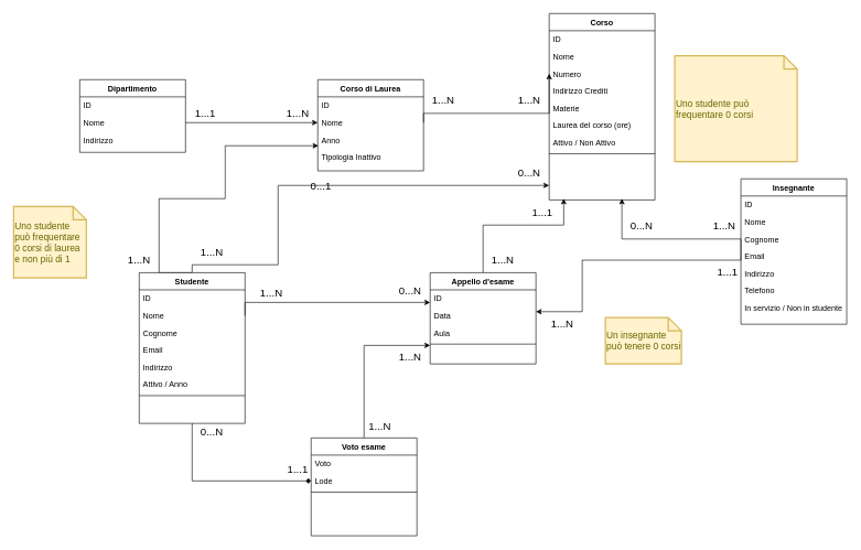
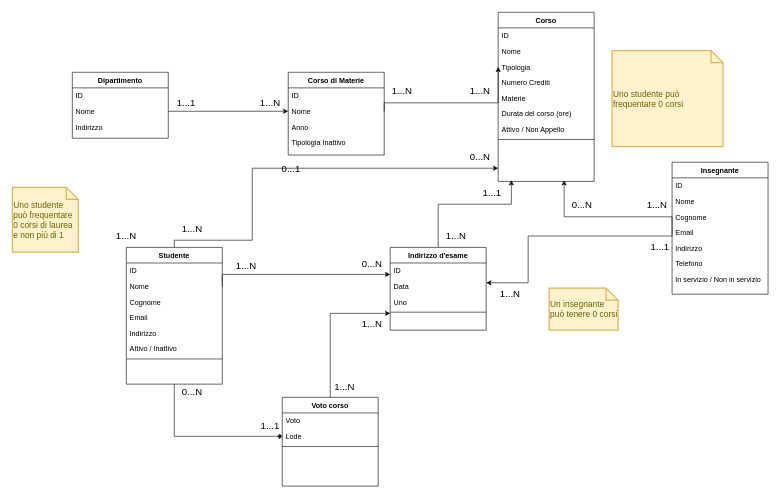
  <mxCell id="0" />
  <mxCell id="1" parent="0" />
  <mxCell id="2" value="Dipartimento" style="swimlane;fontStyle=1;align=center;verticalAlign=top;childLayout=stackLayout;horizontal=1;startSize=26;horizontalStack=0;resizeParent=1;resizeLast=0;collapsible=1;marginBottom=0;rounded=0;shadow=0;strokeWidth=1;" parent="1" vertex="1"><mxGeometry x="120" y="120" width="160" height="110" as="geometry"><mxRectangle x="220" y="120" width="160" height="26" as="alternateBounds" /></mxGeometry></mxCell>
  <mxCell id="3" value="ID" style="text;align=left;verticalAlign=top;spacingLeft=4;spacingRight=4;overflow=hidden;rotatable=0;points=[[0,0.5],[1,0.5]];portConstraint=eastwest;" parent="2" vertex="1"><mxGeometry y="26" width="160" height="26" as="geometry" /></mxCell>
  <mxCell id="4" value="Nome" style="text;align=left;verticalAlign=top;spacingLeft=4;spacingRight=4;overflow=hidden;rotatable=0;points=[[0,0.5],[1,0.5]];portConstraint=eastwest;" parent="2" vertex="1"><mxGeometry y="52" width="160" height="26" as="geometry" /></mxCell>
  <mxCell id="5" value="Indirizzo" style="text;align=left;verticalAlign=top;spacingLeft=4;spacingRight=4;overflow=hidden;rotatable=0;points=[[0,0.5],[1,0.5]];portConstraint=eastwest;rounded=0;shadow=0;html=0;" parent="2" vertex="1"><mxGeometry y="78" width="160" height="26" as="geometry" /></mxCell>
- <mxCell id="6" value="Corso di Laurea" style="swimlane;fontStyle=1;align=center;verticalAlign=top;childLayout=stackLayout;horizontal=1;startSize=26;horizontalStack=0;resizeParent=1;resizeLast=0;collapsible=1;marginBottom=0;rounded=0;shadow=0;strokeWidth=1;" vertex="1" parent="1"><mxGeometry x="480" y="120" width="160" height="138" as="geometry"><mxRectangle x="220" y="120" width="160" height="26" as="alternateBounds" /></mxGeometry></mxCell>
+ <mxCell id="6" value="Corso di Materie" style="swimlane;fontStyle=1;align=center;verticalAlign=top;childLayout=stackLayout;horizontal=1;startSize=26;horizontalStack=0;resizeParent=1;resizeLast=0;collapsible=1;marginBottom=0;rounded=0;shadow=0;strokeWidth=1;" vertex="1" parent="1"><mxGeometry x="480" y="120" width="160" height="138" as="geometry"><mxRectangle x="220" y="120" width="160" height="26" as="alternateBounds" /></mxGeometry></mxCell>
  <mxCell id="7" value="ID" style="text;align=left;verticalAlign=top;spacingLeft=4;spacingRight=4;overflow=hidden;rotatable=0;points=[[0,0.5],[1,0.5]];portConstraint=eastwest;" vertex="1" parent="6"><mxGeometry y="26" width="160" height="26" as="geometry" /></mxCell>
  <mxCell id="8" value="Nome" style="text;align=left;verticalAlign=top;spacingLeft=4;spacingRight=4;overflow=hidden;rotatable=0;points=[[0,0.5],[1,0.5]];portConstraint=eastwest;" vertex="1" parent="6"><mxGeometry y="52" width="160" height="26" as="geometry" /></mxCell>
  <mxCell id="9" value="Anno" style="text;align=left;verticalAlign=top;spacingLeft=4;spacingRight=4;overflow=hidden;rotatable=0;points=[[0,0.5],[1,0.5]];portConstraint=eastwest;rounded=0;shadow=0;html=0;" vertex="1" parent="6"><mxGeometry y="78" width="160" height="26" as="geometry" /></mxCell>
  <mxCell id="10" value="Tipologia Inattivo" style="text;align=left;verticalAlign=top;spacingLeft=4;spacingRight=4;overflow=hidden;rotatable=0;points=[[0,0.5],[1,0.5]];portConstraint=eastwest;rounded=0;shadow=0;html=0;" vertex="1" parent="6"><mxGeometry y="104" width="160" height="26" as="geometry" /></mxCell>
  <mxCell id="11" value="Corso" style="swimlane;fontStyle=1;align=center;verticalAlign=top;childLayout=stackLayout;horizontal=1;startSize=26;horizontalStack=0;resizeParent=1;resizeLast=0;collapsible=1;marginBottom=0;rounded=0;shadow=0;strokeWidth=1;" vertex="1" parent="1"><mxGeometry x="830" y="20" width="160" height="282" as="geometry"><mxRectangle x="220" y="120" width="160" height="26" as="alternateBounds" /></mxGeometry></mxCell>
  <mxCell id="12" value="ID" style="text;align=left;verticalAlign=top;spacingLeft=4;spacingRight=4;overflow=hidden;rotatable=0;points=[[0,0.5],[1,0.5]];portConstraint=eastwest;" vertex="1" parent="11"><mxGeometry y="26" width="160" height="26" as="geometry" /></mxCell>
  <mxCell id="13" value="Nome" style="text;align=left;verticalAlign=top;spacingLeft=4;spacingRight=4;overflow=hidden;rotatable=0;points=[[0,0.5],[1,0.5]];portConstraint=eastwest;" vertex="1" parent="11"><mxGeometry y="52" width="160" height="26" as="geometry" /></mxCell>
- <mxCell id="14" value="Numero" style="text;align=left;verticalAlign=top;spacingLeft=4;spacingRight=4;overflow=hidden;rotatable=0;points=[[0,0.5],[1,0.5]];portConstraint=eastwest;rounded=0;shadow=0;html=0;" vertex="1" parent="11"><mxGeometry y="78" width="160" height="26" as="geometry" /></mxCell>
- <mxCell id="15" value="Indirizzo Crediti" style="text;align=left;verticalAlign=top;spacingLeft=4;spacingRight=4;overflow=hidden;rotatable=0;points=[[0,0.5],[1,0.5]];portConstraint=eastwest;rounded=0;shadow=0;html=0;" vertex="1" parent="11"><mxGeometry y="104" width="160" height="26" as="geometry" /></mxCell>
+ <mxCell id="14" value="Tipologia" style="text;align=left;verticalAlign=top;spacingLeft=4;spacingRight=4;overflow=hidden;rotatable=0;points=[[0,0.5],[1,0.5]];portConstraint=eastwest;rounded=0;shadow=0;html=0;" vertex="1" parent="11"><mxGeometry y="78" width="160" height="26" as="geometry" /></mxCell>
+ <mxCell id="15" value="Numero Crediti" style="text;align=left;verticalAlign=top;spacingLeft=4;spacingRight=4;overflow=hidden;rotatable=0;points=[[0,0.5],[1,0.5]];portConstraint=eastwest;rounded=0;shadow=0;html=0;" vertex="1" parent="11"><mxGeometry y="104" width="160" height="26" as="geometry" /></mxCell>
  <mxCell id="16" value="Materie" style="text;align=left;verticalAlign=top;spacingLeft=4;spacingRight=4;overflow=hidden;rotatable=0;points=[[0,0.5],[1,0.5]];portConstraint=eastwest;rounded=0;shadow=0;html=0;" vertex="1" parent="11"><mxGeometry y="130" width="160" height="26" as="geometry" /></mxCell>
- <mxCell id="17" value="Laurea del corso (ore)" style="text;align=left;verticalAlign=top;spacingLeft=4;spacingRight=4;overflow=hidden;rotatable=0;points=[[0,0.5],[1,0.5]];portConstraint=eastwest;rounded=0;shadow=0;html=0;" vertex="1" parent="11"><mxGeometry y="156" width="160" height="26" as="geometry" /></mxCell>
- <mxCell id="18" value="Attivo / Non Attivo" style="text;align=left;verticalAlign=top;spacingLeft=4;spacingRight=4;overflow=hidden;rotatable=0;points=[[0,0.5],[1,0.5]];portConstraint=eastwest;rounded=0;shadow=0;html=0;" vertex="1" parent="11"><mxGeometry y="182" width="160" height="26" as="geometry" /></mxCell>
+ <mxCell id="17" value="Durata del corso (ore)" style="text;align=left;verticalAlign=top;spacingLeft=4;spacingRight=4;overflow=hidden;rotatable=0;points=[[0,0.5],[1,0.5]];portConstraint=eastwest;rounded=0;shadow=0;html=0;" vertex="1" parent="11"><mxGeometry y="156" width="160" height="26" as="geometry" /></mxCell>
+ <mxCell id="18" value="Attivo / Non Appello" style="text;align=left;verticalAlign=top;spacingLeft=4;spacingRight=4;overflow=hidden;rotatable=0;points=[[0,0.5],[1,0.5]];portConstraint=eastwest;rounded=0;shadow=0;html=0;" vertex="1" parent="11"><mxGeometry y="182" width="160" height="26" as="geometry" /></mxCell>
  <mxCell id="19" value="" style="line;strokeWidth=1;fillColor=none;align=left;verticalAlign=middle;spacingTop=-1;spacingLeft=3;spacingRight=3;rotatable=0;labelPosition=right;points=[];portConstraint=eastwest;fontSize=16;" vertex="1" parent="11"><mxGeometry y="208" width="160" height="8" as="geometry" /></mxCell>
  <mxCell id="20" style="edgeStyle=orthogonalEdgeStyle;rounded=0;orthogonalLoop=1;jettySize=auto;html=1;exitX=0.5;exitY=0;exitDx=0;exitDy=0;fontSize=16;" edge="1" parent="1" source="21"><mxGeometry relative="1" as="geometry"><mxPoint x="852" y="300" as="targetPoint" /><Array as="points"><mxPoint x="730" y="340" /><mxPoint x="852" y="340" /></Array></mxGeometry></mxCell>
- <mxCell id="21" value="Appello d'esame" style="swimlane;fontStyle=1;align=center;verticalAlign=top;childLayout=stackLayout;horizontal=1;startSize=26;horizontalStack=0;resizeParent=1;resizeLast=0;collapsible=1;marginBottom=0;rounded=0;shadow=0;strokeWidth=1;" vertex="1" parent="1"><mxGeometry x="650" y="412" width="160" height="138" as="geometry"><mxRectangle x="220" y="120" width="160" height="26" as="alternateBounds" /></mxGeometry></mxCell>
+ <mxCell id="21" value="Indirizzo d'esame" style="swimlane;fontStyle=1;align=center;verticalAlign=top;childLayout=stackLayout;horizontal=1;startSize=26;horizontalStack=0;resizeParent=1;resizeLast=0;collapsible=1;marginBottom=0;rounded=0;shadow=0;strokeWidth=1;" vertex="1" parent="1"><mxGeometry x="650" y="412" width="160" height="138" as="geometry"><mxRectangle x="220" y="120" width="160" height="26" as="alternateBounds" /></mxGeometry></mxCell>
  <mxCell id="22" value="ID" style="text;align=left;verticalAlign=top;spacingLeft=4;spacingRight=4;overflow=hidden;rotatable=0;points=[[0,0.5],[1,0.5]];portConstraint=eastwest;" vertex="1" parent="21"><mxGeometry y="26" width="160" height="26" as="geometry" /></mxCell>
  <mxCell id="23" value="Data" style="text;align=left;verticalAlign=top;spacingLeft=4;spacingRight=4;overflow=hidden;rotatable=0;points=[[0,0.5],[1,0.5]];portConstraint=eastwest;" vertex="1" parent="21"><mxGeometry y="52" width="160" height="26" as="geometry" /></mxCell>
- <mxCell id="24" value="Aula" style="text;align=left;verticalAlign=top;spacingLeft=4;spacingRight=4;overflow=hidden;rotatable=0;points=[[0,0.5],[1,0.5]];portConstraint=eastwest;" vertex="1" parent="21"><mxGeometry y="78" width="160" height="26" as="geometry" /></mxCell>
+ <mxCell id="24" value="Uno" style="text;align=left;verticalAlign=top;spacingLeft=4;spacingRight=4;overflow=hidden;rotatable=0;points=[[0,0.5],[1,0.5]];portConstraint=eastwest;" vertex="1" parent="21"><mxGeometry y="78" width="160" height="26" as="geometry" /></mxCell>
  <mxCell id="25" value="" style="line;strokeWidth=1;fillColor=none;align=left;verticalAlign=middle;spacingTop=-1;spacingLeft=3;spacingRight=3;rotatable=0;labelPosition=right;points=[];portConstraint=eastwest;fontSize=16;" vertex="1" parent="21"><mxGeometry y="104" width="160" height="8" as="geometry" /></mxCell>
  <mxCell id="26" value="Insegnante" style="swimlane;fontStyle=1;align=center;verticalAlign=top;childLayout=stackLayout;horizontal=1;startSize=26;horizontalStack=0;resizeParent=1;resizeLast=0;collapsible=1;marginBottom=0;rounded=0;shadow=0;strokeWidth=1;" vertex="1" parent="1"><mxGeometry x="1120" y="270" width="160" height="220" as="geometry"><mxRectangle x="220" y="120" width="160" height="26" as="alternateBounds" /></mxGeometry></mxCell>
  <mxCell id="27" value="ID" style="text;align=left;verticalAlign=top;spacingLeft=4;spacingRight=4;overflow=hidden;rotatable=0;points=[[0,0.5],[1,0.5]];portConstraint=eastwest;" vertex="1" parent="26"><mxGeometry y="26" width="160" height="26" as="geometry" /></mxCell>
  <mxCell id="28" value="Nome" style="text;align=left;verticalAlign=top;spacingLeft=4;spacingRight=4;overflow=hidden;rotatable=0;points=[[0,0.5],[1,0.5]];portConstraint=eastwest;" vertex="1" parent="26"><mxGeometry y="52" width="160" height="26" as="geometry" /></mxCell>
  <mxCell id="29" value="Cognome" style="text;align=left;verticalAlign=top;spacingLeft=4;spacingRight=4;overflow=hidden;rotatable=0;points=[[0,0.5],[1,0.5]];portConstraint=eastwest;" vertex="1" parent="26"><mxGeometry y="78" width="160" height="26" as="geometry" /></mxCell>
  <mxCell id="30" value="Email" style="text;align=left;verticalAlign=top;spacingLeft=4;spacingRight=4;overflow=hidden;rotatable=0;points=[[0,0.5],[1,0.5]];portConstraint=eastwest;rounded=0;shadow=0;html=0;" vertex="1" parent="26"><mxGeometry y="104" width="160" height="26" as="geometry" /></mxCell>
  <mxCell id="31" value="Indirizzo" style="text;align=left;verticalAlign=top;spacingLeft=4;spacingRight=4;overflow=hidden;rotatable=0;points=[[0,0.5],[1,0.5]];portConstraint=eastwest;rounded=0;shadow=0;html=0;" vertex="1" parent="26"><mxGeometry y="130" width="160" height="26" as="geometry" /></mxCell>
  <mxCell id="32" value="Telefono" style="text;align=left;verticalAlign=top;spacingLeft=4;spacingRight=4;overflow=hidden;rotatable=0;points=[[0,0.5],[1,0.5]];portConstraint=eastwest;rounded=0;shadow=0;html=0;" vertex="1" parent="26"><mxGeometry y="156" width="160" height="26" as="geometry" /></mxCell>
- <mxCell id="33" value="In servizio / Non in studente" style="text;align=left;verticalAlign=top;spacingLeft=4;spacingRight=4;overflow=hidden;rotatable=0;points=[[0,0.5],[1,0.5]];portConstraint=eastwest;rounded=0;shadow=0;html=0;" vertex="1" parent="26"><mxGeometry y="182" width="160" height="26" as="geometry" /></mxCell>
- <mxCell id="34" style="edgeStyle=orthogonalEdgeStyle;rounded=0;orthogonalLoop=1;jettySize=auto;html=1;exitX=0.5;exitY=0;exitDx=0;exitDy=0;entryX=0.006;entryY=-0.154;entryDx=0;entryDy=0;entryPerimeter=0;" edge="1" parent="1" source="37" target="10"><mxGeometry relative="1" as="geometry"><mxPoint x="470" y="220" as="targetPoint" /><Array as="points"><mxPoint x="240" y="412" /><mxPoint x="240" y="300" /><mxPoint x="340" y="300" /><mxPoint x="340" y="220" /></Array></mxGeometry></mxCell>
+ <mxCell id="33" value="In servizio / Non in servizio" style="text;align=left;verticalAlign=top;spacingLeft=4;spacingRight=4;overflow=hidden;rotatable=0;points=[[0,0.5],[1,0.5]];portConstraint=eastwest;rounded=0;shadow=0;html=0;" vertex="1" parent="26"><mxGeometry y="182" width="160" height="26" as="geometry" /></mxCell>
  <mxCell id="35" style="edgeStyle=orthogonalEdgeStyle;rounded=0;orthogonalLoop=1;jettySize=auto;html=1;exitX=0.5;exitY=0;exitDx=0;exitDy=0;" edge="1" parent="1" source="37"><mxGeometry relative="1" as="geometry"><mxPoint x="830" y="280" as="targetPoint" /><Array as="points"><mxPoint x="290" y="400" /><mxPoint x="420" y="400" /><mxPoint x="420" y="280" /></Array></mxGeometry></mxCell>
  <mxCell id="36" style="edgeStyle=orthogonalEdgeStyle;rounded=0;orthogonalLoop=1;jettySize=auto;html=1;exitX=0.5;exitY=1;exitDx=0;exitDy=0;endArrow=diamond;" edge="1" parent="1" source="37" target="51"><mxGeometry relative="1" as="geometry" /></mxCell>
  <mxCell id="37" value="Studente" style="swimlane;fontStyle=1;align=center;verticalAlign=top;childLayout=stackLayout;horizontal=1;startSize=26;horizontalStack=0;resizeParent=1;resizeLast=0;collapsible=1;marginBottom=0;rounded=0;shadow=0;strokeWidth=1;" vertex="1" parent="1"><mxGeometry x="210" y="412" width="160" height="228" as="geometry"><mxRectangle x="220" y="120" width="160" height="26" as="alternateBounds" /></mxGeometry></mxCell>
  <mxCell id="38" value="ID" style="text;align=left;verticalAlign=top;spacingLeft=4;spacingRight=4;overflow=hidden;rotatable=0;points=[[0,0.5],[1,0.5]];portConstraint=eastwest;" vertex="1" parent="37"><mxGeometry y="26" width="160" height="26" as="geometry" /></mxCell>
  <mxCell id="39" value="Nome" style="text;align=left;verticalAlign=top;spacingLeft=4;spacingRight=4;overflow=hidden;rotatable=0;points=[[0,0.5],[1,0.5]];portConstraint=eastwest;" vertex="1" parent="37"><mxGeometry y="52" width="160" height="26" as="geometry" /></mxCell>
  <mxCell id="40" value="Cognome" style="text;align=left;verticalAlign=top;spacingLeft=4;spacingRight=4;overflow=hidden;rotatable=0;points=[[0,0.5],[1,0.5]];portConstraint=eastwest;rounded=0;shadow=0;html=0;" vertex="1" parent="37"><mxGeometry y="78" width="160" height="26" as="geometry" /></mxCell>
  <mxCell id="41" value="Email" style="text;align=left;verticalAlign=top;spacingLeft=4;spacingRight=4;overflow=hidden;rotatable=0;points=[[0,0.5],[1,0.5]];portConstraint=eastwest;rounded=0;shadow=0;html=0;" vertex="1" parent="37"><mxGeometry y="104" width="160" height="26" as="geometry" /></mxCell>
  <mxCell id="42" value="Indirizzo" style="text;align=left;verticalAlign=top;spacingLeft=4;spacingRight=4;overflow=hidden;rotatable=0;points=[[0,0.5],[1,0.5]];portConstraint=eastwest;rounded=0;shadow=0;html=0;" vertex="1" parent="37"><mxGeometry y="130" width="160" height="26" as="geometry" /></mxCell>
- <mxCell id="43" value="Attivo / Anno" style="text;align=left;verticalAlign=top;spacingLeft=4;spacingRight=4;overflow=hidden;rotatable=0;points=[[0,0.5],[1,0.5]];portConstraint=eastwest;rounded=0;shadow=0;html=0;" vertex="1" parent="37"><mxGeometry y="156" width="160" height="26" as="geometry" /></mxCell>
+ <mxCell id="43" value="Attivo / Inattivo" style="text;align=left;verticalAlign=top;spacingLeft=4;spacingRight=4;overflow=hidden;rotatable=0;points=[[0,0.5],[1,0.5]];portConstraint=eastwest;rounded=0;shadow=0;html=0;" vertex="1" parent="37"><mxGeometry y="156" width="160" height="26" as="geometry" /></mxCell>
  <mxCell id="44" value="" style="line;strokeWidth=1;fillColor=none;align=left;verticalAlign=middle;spacingTop=-1;spacingLeft=3;spacingRight=3;rotatable=0;labelPosition=right;points=[];portConstraint=eastwest;fontSize=16;" vertex="1" parent="37"><mxGeometry y="182" width="160" height="8" as="geometry" /></mxCell>
  <mxCell id="45" style="edgeStyle=orthogonalEdgeStyle;rounded=0;orthogonalLoop=1;jettySize=auto;html=1;exitX=0;exitY=0.5;exitDx=0;exitDy=0;" edge="1" parent="1" source="29" target="21"><mxGeometry relative="1" as="geometry"><mxPoint x="890" y="482" as="targetPoint" /><Array as="points"><mxPoint x="880" y="393" /><mxPoint x="880" y="471" /></Array></mxGeometry></mxCell>
  <mxCell id="46" style="edgeStyle=orthogonalEdgeStyle;rounded=0;orthogonalLoop=1;jettySize=auto;html=1;exitX=0;exitY=0.5;exitDx=0;exitDy=0;" edge="1" parent="1" source="29"><mxGeometry relative="1" as="geometry"><mxPoint x="940" y="300" as="targetPoint" /><Array as="points"><mxPoint x="940" y="361" /></Array></mxGeometry></mxCell>
  <mxCell id="47" style="edgeStyle=orthogonalEdgeStyle;rounded=0;orthogonalLoop=1;jettySize=auto;html=1;exitX=1;exitY=0.5;exitDx=0;exitDy=0;" edge="1" parent="1" source="39"><mxGeometry relative="1" as="geometry"><mxPoint x="650" y="457" as="targetPoint" /><Array as="points"><mxPoint x="650" y="457" /></Array></mxGeometry></mxCell>
  <mxCell id="48" style="edgeStyle=orthogonalEdgeStyle;rounded=0;orthogonalLoop=1;jettySize=auto;html=1;exitX=0.5;exitY=0;exitDx=0;exitDy=0;" edge="1" parent="1" source="49"><mxGeometry relative="1" as="geometry"><mxPoint x="650" y="522" as="targetPoint" /><Array as="points"><mxPoint x="550" y="522" /><mxPoint x="650" y="522" /></Array></mxGeometry></mxCell>
- <mxCell id="49" value="Voto esame" style="swimlane;fontStyle=1;align=center;verticalAlign=top;childLayout=stackLayout;horizontal=1;startSize=26;horizontalStack=0;resizeParent=1;resizeLast=0;collapsible=1;marginBottom=0;rounded=0;shadow=0;strokeWidth=1;strokeColor=default;" vertex="1" parent="1"><mxGeometry x="470" y="662" width="160" height="148" as="geometry"><mxRectangle x="220" y="120" width="160" height="26" as="alternateBounds" /></mxGeometry></mxCell>
+ <mxCell id="49" value="Voto corso" style="swimlane;fontStyle=1;align=center;verticalAlign=top;childLayout=stackLayout;horizontal=1;startSize=26;horizontalStack=0;resizeParent=1;resizeLast=0;collapsible=1;marginBottom=0;rounded=0;shadow=0;strokeWidth=1;strokeColor=default;" vertex="1" parent="1"><mxGeometry x="470" y="662" width="160" height="148" as="geometry"><mxRectangle x="220" y="120" width="160" height="26" as="alternateBounds" /></mxGeometry></mxCell>
  <mxCell id="50" value="Voto" style="text;align=left;verticalAlign=top;spacingLeft=4;spacingRight=4;overflow=hidden;rotatable=0;points=[[0,0.5],[1,0.5]];portConstraint=eastwest;" vertex="1" parent="49"><mxGeometry y="26" width="160" height="26" as="geometry" /></mxCell>
  <mxCell id="51" value="Lode" style="text;align=left;verticalAlign=top;spacingLeft=4;spacingRight=4;overflow=hidden;rotatable=0;points=[[0,0.5],[1,0.5]];portConstraint=eastwest;" vertex="1" parent="49"><mxGeometry y="52" width="160" height="26" as="geometry" /></mxCell>
  <mxCell id="52" value="" style="line;strokeWidth=1;fillColor=none;align=left;verticalAlign=middle;spacingTop=-1;spacingLeft=3;spacingRight=3;rotatable=0;labelPosition=right;points=[];portConstraint=eastwest;fontSize=16;" vertex="1" parent="49"><mxGeometry y="78" width="160" height="8" as="geometry" /></mxCell>
  <mxCell id="53" style="edgeStyle=orthogonalEdgeStyle;rounded=0;orthogonalLoop=1;jettySize=auto;html=1;exitX=1;exitY=0.5;exitDx=0;exitDy=0;entryX=0;entryY=0.5;entryDx=0;entryDy=0;" edge="1" parent="1" source="4" target="8"><mxGeometry relative="1" as="geometry"><Array as="points"><mxPoint x="280" y="185" /></Array></mxGeometry></mxCell>
  <mxCell id="54" style="edgeStyle=orthogonalEdgeStyle;rounded=0;orthogonalLoop=1;jettySize=auto;html=1;exitX=1;exitY=0.5;exitDx=0;exitDy=0;entryX=0;entryY=0.5;entryDx=0;entryDy=0;" edge="1" parent="1" source="8" target="14"><mxGeometry relative="1" as="geometry"><mxPoint x="735" y="170" as="targetPoint" /><Array as="points"><mxPoint x="640" y="171" /></Array></mxGeometry></mxCell>
  <mxCell id="55" value="1...N" style="text;html=1;strokeColor=none;fillColor=none;align=center;verticalAlign=middle;whiteSpace=wrap;rounded=0;fontSize=16;fontStyle=0" vertex="1" parent="1"><mxGeometry x="430" y="160" width="40" height="20" as="geometry" /></mxCell>
  <mxCell id="56" value="1...1" style="text;html=1;strokeColor=none;fillColor=none;align=center;verticalAlign=middle;whiteSpace=wrap;rounded=0;fontSize=16;fontStyle=0" vertex="1" parent="1"><mxGeometry x="290" y="160" width="40" height="20" as="geometry" /></mxCell>
  <mxCell id="57" value="1...N" style="text;html=1;strokeColor=none;fillColor=none;align=center;verticalAlign=middle;whiteSpace=wrap;rounded=0;fontSize=16;fontStyle=0" vertex="1" parent="1"><mxGeometry x="650" y="140" width="40" height="20" as="geometry" /></mxCell>
  <mxCell id="58" value="1...N" style="text;html=1;strokeColor=none;fillColor=none;align=center;verticalAlign=middle;whiteSpace=wrap;rounded=0;fontSize=16;fontStyle=0" vertex="1" parent="1"><mxGeometry x="780" y="140" width="40" height="20" as="geometry" /></mxCell>
  <mxCell id="59" value="1...N" style="text;html=1;strokeColor=none;fillColor=none;align=center;verticalAlign=middle;whiteSpace=wrap;rounded=0;fontSize=16;fontStyle=0" vertex="1" parent="1"><mxGeometry x="190" y="382" width="40" height="20" as="geometry" /></mxCell>
  <mxCell id="60" value="1...N" style="text;html=1;strokeColor=none;fillColor=none;align=center;verticalAlign=middle;whiteSpace=wrap;rounded=0;fontSize=16;fontStyle=0" vertex="1" parent="1"><mxGeometry x="300" y="370" width="40" height="20" as="geometry" /></mxCell>
  <mxCell id="61" value="0...1" style="text;html=1;strokeColor=none;fillColor=none;align=center;verticalAlign=middle;whiteSpace=wrap;rounded=0;fontSize=16;fontStyle=0" vertex="1" parent="1"><mxGeometry x="465" y="270" width="40" height="20" as="geometry" /></mxCell>
  <mxCell id="62" value="0...N" style="text;html=1;strokeColor=none;fillColor=none;align=center;verticalAlign=middle;whiteSpace=wrap;rounded=0;fontSize=16;fontStyle=0" vertex="1" parent="1"><mxGeometry x="780" y="250" width="40" height="20" as="geometry" /></mxCell>
  <mxCell id="63" value="1...N" style="text;html=1;strokeColor=none;fillColor=none;align=center;verticalAlign=middle;whiteSpace=wrap;rounded=0;fontSize=16;fontStyle=0" vertex="1" parent="1"><mxGeometry x="600" y="530" width="40" height="20" as="geometry" /></mxCell>
  <mxCell id="64" value="1...N" style="text;html=1;strokeColor=none;fillColor=none;align=center;verticalAlign=middle;whiteSpace=wrap;rounded=0;fontSize=16;fontStyle=0" vertex="1" parent="1"><mxGeometry x="554" y="635" width="40" height="20" as="geometry" /></mxCell>
  <mxCell id="65" value="1...1" style="text;html=1;strokeColor=none;fillColor=none;align=center;verticalAlign=middle;whiteSpace=wrap;rounded=0;fontSize=16;fontStyle=0" vertex="1" parent="1"><mxGeometry x="430" y="700" width="40" height="20" as="geometry" /></mxCell>
  <mxCell id="66" value="0...N" style="text;html=1;strokeColor=none;fillColor=none;align=center;verticalAlign=middle;whiteSpace=wrap;rounded=0;fontSize=16;fontStyle=0" vertex="1" parent="1"><mxGeometry x="300" y="642" width="40" height="20" as="geometry" /></mxCell>
  <mxCell id="67" value="1...N" style="text;html=1;strokeColor=none;fillColor=none;align=center;verticalAlign=middle;whiteSpace=wrap;rounded=0;fontSize=16;fontStyle=0" vertex="1" parent="1"><mxGeometry x="390" y="432" width="40" height="20" as="geometry" /></mxCell>
  <mxCell id="68" value="0...N" style="text;html=1;strokeColor=none;fillColor=none;align=center;verticalAlign=middle;whiteSpace=wrap;rounded=0;fontSize=16;fontStyle=0" vertex="1" parent="1"><mxGeometry x="600" y="430" width="40" height="20" as="geometry" /></mxCell>
  <mxCell id="69" value="1...N" style="text;html=1;strokeColor=none;fillColor=none;align=center;verticalAlign=middle;whiteSpace=wrap;rounded=0;fontSize=16;fontStyle=0" vertex="1" parent="1"><mxGeometry x="830" y="480" width="40" height="20" as="geometry" /></mxCell>
  <mxCell id="70" value="1...1" style="text;html=1;strokeColor=none;fillColor=none;align=center;verticalAlign=middle;whiteSpace=wrap;rounded=0;fontSize=16;fontStyle=0" vertex="1" parent="1"><mxGeometry x="1080" y="400" width="40" height="20" as="geometry" /></mxCell>
  <mxCell id="71" value="Uno studente può frequentare 0 corsi di laurea e non più di 1" style="shape=note;strokeWidth=2;fontSize=14;size=20;whiteSpace=wrap;html=1;fillColor=#fff2cc;strokeColor=#d6b656;fontColor=#666600;align=left;" vertex="1" parent="1"><mxGeometry x="20" y="312" width="110" height="108" as="geometry" /></mxCell>
  <mxCell id="72" value="Uno studente può frequentare 0 corsi" style="shape=note;strokeWidth=2;fontSize=14;size=20;whiteSpace=wrap;html=1;fillColor=#fff2cc;strokeColor=#d6b656;fontColor=#666600;align=left;" vertex="1" parent="1"><mxGeometry x="1020" y="84" width="185" height="160" as="geometry" /></mxCell>
  <mxCell id="73" value="Un insegnante può tenere 0 corsi" style="shape=note;strokeWidth=2;fontSize=14;size=20;whiteSpace=wrap;html=1;fillColor=#fff2cc;strokeColor=#d6b656;fontColor=#666600;align=left;" vertex="1" parent="1"><mxGeometry x="915" y="480" width="115" height="70" as="geometry" /></mxCell>
  <mxCell id="74" value="1...N" style="text;html=1;strokeColor=none;fillColor=none;align=center;verticalAlign=middle;whiteSpace=wrap;rounded=0;fontSize=16;fontStyle=0" vertex="1" parent="1"><mxGeometry x="1075" y="330" width="40" height="20" as="geometry" /></mxCell>
  <mxCell id="75" value="0...N" style="text;html=1;strokeColor=none;fillColor=none;align=center;verticalAlign=middle;whiteSpace=wrap;rounded=0;fontSize=16;fontStyle=0" vertex="1" parent="1"><mxGeometry x="950" y="330" width="40" height="20" as="geometry" /></mxCell>
  <mxCell id="76" value="1...N" style="text;html=1;strokeColor=none;fillColor=none;align=center;verticalAlign=middle;whiteSpace=wrap;rounded=0;fontSize=16;fontStyle=0" vertex="1" parent="1"><mxGeometry x="740" y="382" width="40" height="20" as="geometry" /></mxCell>
  <mxCell id="77" value="1...1" style="text;html=1;strokeColor=none;fillColor=none;align=center;verticalAlign=middle;whiteSpace=wrap;rounded=0;fontSize=16;fontStyle=0" vertex="1" parent="1"><mxGeometry x="800" y="310" width="40" height="20" as="geometry" /></mxCell>
